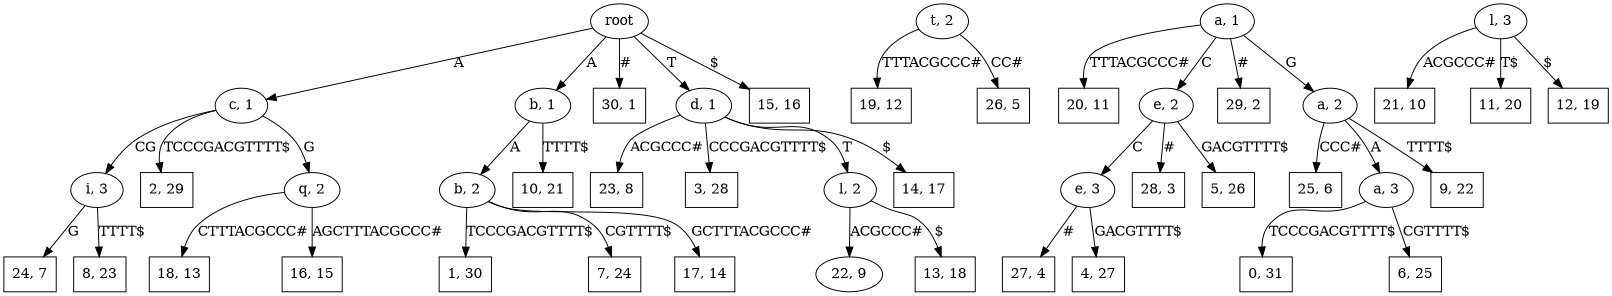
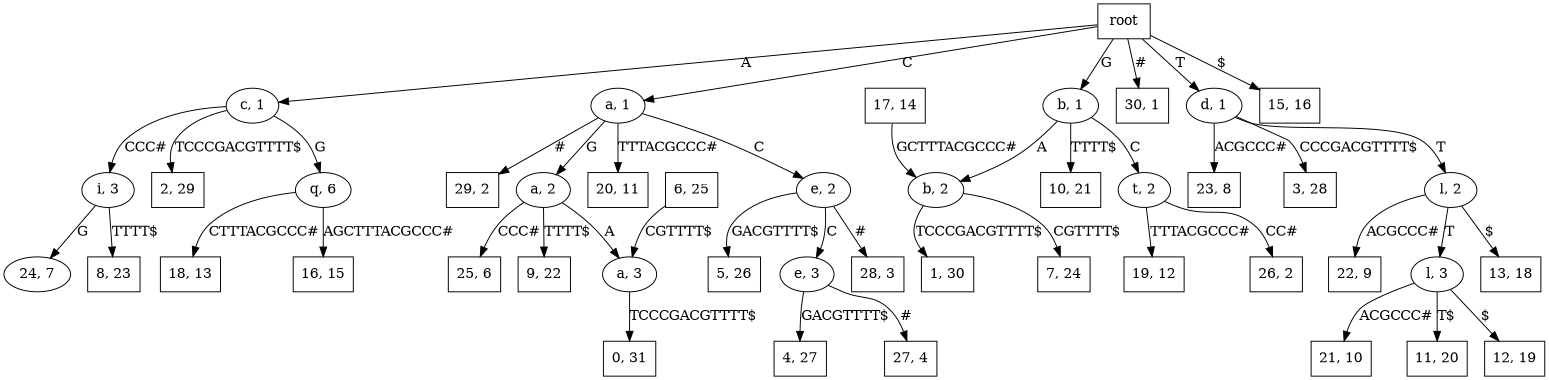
  digraph {
    node [shape=box]
    "i, 3" [shape=""]
-   "24, 7"
+   "24, 7" [shape=ellipse]
    "8, 23"
    "t, 2" [shape=""]
    "19, 12"
-   "26, 5"
+   "26, 5" [label="26, 2"]
    "e, 3" [shape=""]
    "27, 4"
    "4, 27"
    "a, 1" [shape=""]
    "20, 11"
    "e, 2" [shape=""]
    "29, 2"
    "a, 2" [shape=""]
    "28, 3"
    "5, 26"
    "25, 6"
    "a, 3" [shape=""]
    "9, 22"
    "0, 31"
    "6, 25"
    "b, 2" [shape=""]
    "1, 30"
    "7, 24"
    "17, 14"
    "c, 1" [shape=""]
    "2, 29"
-   "q, 2" [shape=""]
+   "q, 2" [label="q, 6" shape=""]
    "18, 13"
    "16, 15"
    "b, 1" [shape=""]
    "10, 21"
-   root [shape=""]
+   root
    "30, 1"
    "d, 1" [shape=""]
    "15, 16"
    "23, 8"
    "3, 28"
    "l, 2" [shape=""]
-   "14, 17"
-   "22, 9" [shape=ellipse]
+   "22, 9"
    "l, 3" [shape=""]
    "13, 18"
    "21, 10"
    "11, 20"
    "12, 19"
    "i, 3" -> "24, 7" [label=G]
    "i, 3" -> "8, 23" [label="TTTT$"]
    "t, 2" -> "19, 12" [label="TTTACGCCC#"]
    "t, 2" -> "26, 5" [label="CC#"]
    "e, 3" -> "27, 4" [label="#"]
    "e, 3" -> "4, 27" [label="GACGTTTT$"]
    "a, 1" -> "20, 11" [label="TTTACGCCC#"]
    "a, 1" -> "e, 2" [label=C]
    "a, 1" -> "29, 2" [label="#"]
    "a, 1" -> "a, 2" [label=G]
    "e, 2" -> "e, 3" [label=C]
    "e, 2" -> "28, 3" [label="#"]
    "e, 2" -> "5, 26" [label="GACGTTTT$"]
    "a, 2" -> "25, 6" [label="CCC#"]
    "a, 2" -> "a, 3" [label=A]
    "a, 2" -> "9, 22" [label="TTTT$"]
    "a, 3" -> "0, 31" [label="TCCCGACGTTTT$"]
-   "a, 3" -> "6, 25" [label="CGTTTT$"]
+   "6, 25" -> "a, 3" [label="CGTTTT$"]
    "b, 2" -> "1, 30" [label="TCCCGACGTTTT$"]
    "b, 2" -> "7, 24" [label="CGTTTT$"]
-   "b, 2" -> "17, 14" [label="GCTTTACGCCC#"]
-   "c, 1" -> "i, 3" [label=CG]
+   "17, 14" -> "b, 2" [label="GCTTTACGCCC#"]
+   "c, 1" -> "i, 3" [label="CCC#"]
    "c, 1" -> "2, 29" [label="TCCCGACGTTTT$"]
    "c, 1" -> "q, 2" [label=G]
    "q, 2" -> "18, 13" [label="CTTTACGCCC#"]
    "q, 2" -> "16, 15" [label="AGCTTTACGCCC#"]
+   "b, 1" -> "t, 2" [label=C]
    "b, 1" -> "b, 2" [label=A]
    "b, 1" -> "10, 21" [label="TTTT$"]
+   root -> "a, 1" [label=C]
    root -> "c, 1" [label=A]
-   root -> "b, 1" [label=A]
+   root -> "b, 1" [label=G]
    root -> "30, 1" [label="#"]
    root -> "d, 1" [label=T]
    root -> "15, 16" [label="$"]
    "d, 1" -> "23, 8" [label="ACGCCC#"]
    "d, 1" -> "3, 28" [label="CCCGACGTTTT$"]
    "d, 1" -> "l, 2" [label=T]
-   "d, 1" -> "14, 17" [label="$"]
    "l, 2" -> "22, 9" [label="ACGCCC#"]
+   "l, 2" -> "l, 3" [label=T]
    "l, 2" -> "13, 18" [label="$"]
    "l, 3" -> "21, 10" [label="ACGCCC#"]
    "l, 3" -> "11, 20" [label="T$"]
    "l, 3" -> "12, 19" [label="$"]
  }
